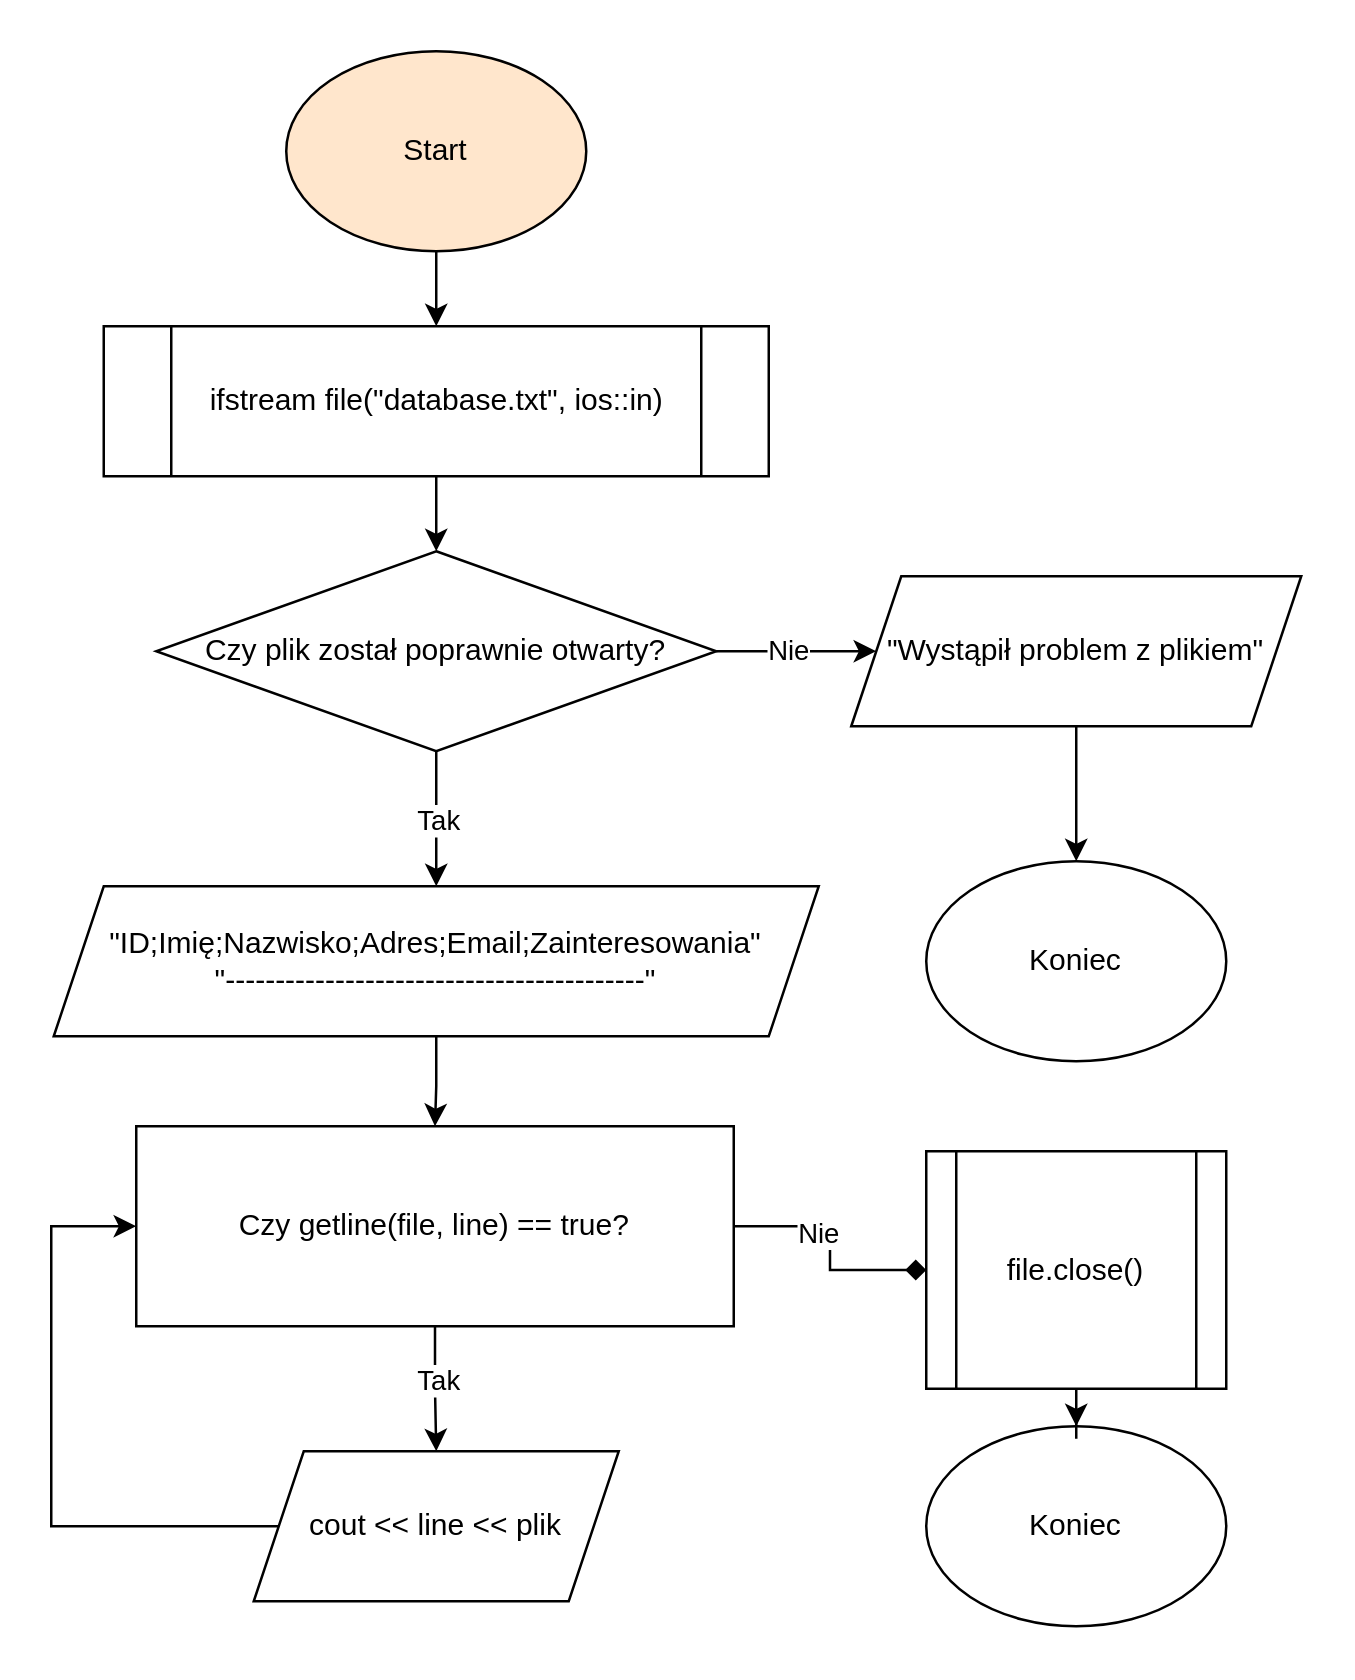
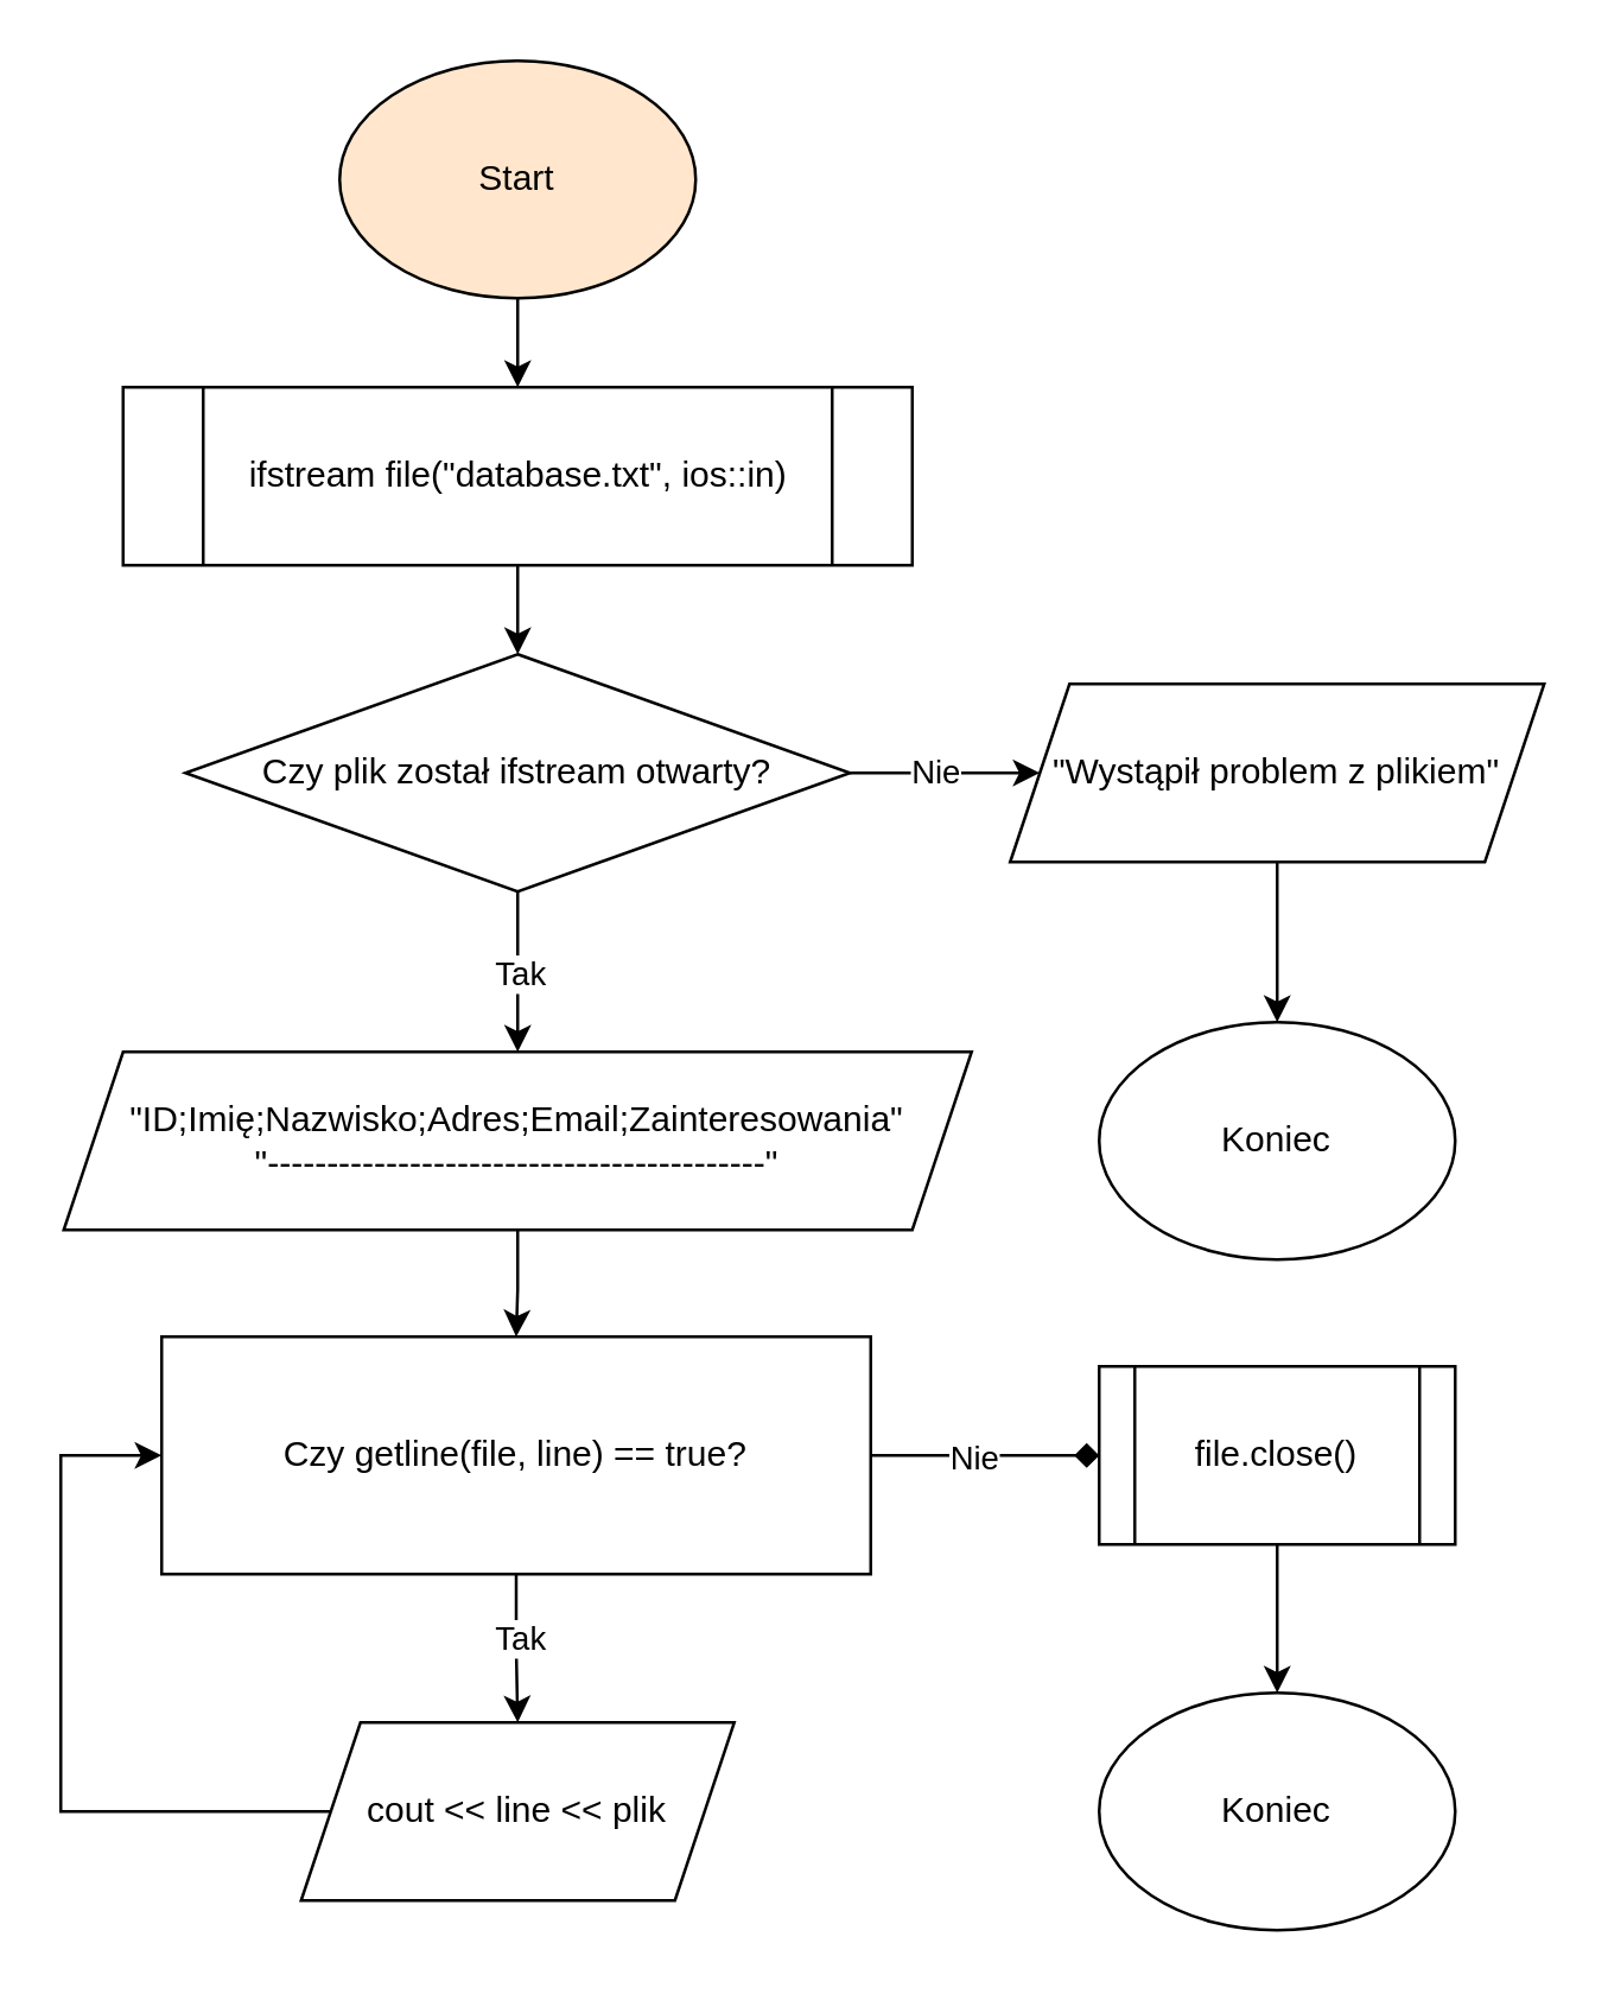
  <mxCell id="0" />
  <mxCell id="1" parent="0" />
  <mxCell id="2" style="edgeStyle=orthogonalEdgeStyle;rounded=0;orthogonalLoop=1;jettySize=auto;html=1;entryX=0.5;entryY=0;entryDx=0;entryDy=0;" parent="1" source="3" edge="1"><mxGeometry relative="1" as="geometry"><mxPoint x="174" y="130" as="targetPoint" /></mxGeometry></mxCell>
  <mxCell id="3" value="Start" style="ellipse;whiteSpace=wrap;html=1;fillColor=#ffe6cc;" parent="1" vertex="1"><mxGeometry x="114" y="20" width="120" height="80" as="geometry" /></mxCell>
  <mxCell id="4" style="edgeStyle=orthogonalEdgeStyle;rounded=0;orthogonalLoop=1;jettySize=auto;html=1;entryX=0.5;entryY=0;entryDx=0;entryDy=0;" parent="1" target="9" edge="1"><mxGeometry relative="1" as="geometry"><mxPoint x="174" y="190" as="sourcePoint" /></mxGeometry></mxCell>
  <mxCell id="5" style="edgeStyle=orthogonalEdgeStyle;rounded=0;orthogonalLoop=1;jettySize=auto;html=1;" parent="1" source="9" target="11" edge="1"><mxGeometry relative="1" as="geometry" /></mxCell>
  <mxCell id="6" value="Nie" style="edgeLabel;html=1;align=center;verticalAlign=middle;resizable=0;points=[];" parent="5" vertex="1" connectable="0"><mxGeometry x="-0.123" y="1" relative="1" as="geometry"><mxPoint as="offset" /></mxGeometry></mxCell>
  <mxCell id="7" value="" style="edgeStyle=orthogonalEdgeStyle;rounded=0;orthogonalLoop=1;jettySize=auto;html=1;" parent="1" source="9" target="13" edge="1"><mxGeometry relative="1" as="geometry" /></mxCell>
  <mxCell id="8" value="Tak" style="edgeLabel;html=1;align=center;verticalAlign=middle;resizable=0;points=[];" parent="7" vertex="1" connectable="0"><mxGeometry relative="1" as="geometry"><mxPoint as="offset" /></mxGeometry></mxCell>
- <mxCell id="9" value="Czy plik został poprawnie otwarty?" style="rhombus;whiteSpace=wrap;html=1;" parent="1" vertex="1"><mxGeometry x="62" y="220" width="224" height="80" as="geometry" /></mxCell>
+ <mxCell id="9" value="Czy plik został ifstream otwarty?" style="rhombus;whiteSpace=wrap;html=1;" parent="1" vertex="1"><mxGeometry x="62" y="220" width="224" height="80" as="geometry" /></mxCell>
  <mxCell id="10" value="" style="edgeStyle=orthogonalEdgeStyle;rounded=0;orthogonalLoop=1;jettySize=auto;html=1;" parent="1" source="11" target="25" edge="1"><mxGeometry relative="1" as="geometry" /></mxCell>
  <mxCell id="11" value="&lt;div&gt;&lt;span style=&quot;background-color: transparent; color: light-dark(rgb(0, 0, 0), rgb(255, 255, 255));&quot;&gt;&quot;Wystąpił problem z plikiem&quot;&lt;/span&gt;&lt;/div&gt;" style="shape=parallelogram;perimeter=parallelogramPerimeter;whiteSpace=wrap;html=1;fixedSize=1;" parent="1" vertex="1"><mxGeometry x="340" y="230" width="180" height="60" as="geometry" /></mxCell>
  <mxCell id="12" value="" style="edgeStyle=orthogonalEdgeStyle;rounded=0;orthogonalLoop=1;jettySize=auto;html=1;" edge="1" parent="1" source="13" target="18"><mxGeometry relative="1" as="geometry" /></mxCell>
  <mxCell id="13" value="&lt;div&gt;&lt;span style=&quot;background-color: transparent; color: light-dark(rgb(0, 0, 0), rgb(255, 255, 255));&quot;&gt;&quot;ID;Imię;Nazwisko;Adres;Email;Zainteresowania&quot;&lt;/span&gt;&lt;/div&gt;&lt;div&gt;&quot;------------------------------------------&quot;&lt;/div&gt;" style="shape=parallelogram;perimeter=parallelogramPerimeter;whiteSpace=wrap;html=1;fixedSize=1;" parent="1" vertex="1"><mxGeometry x="21" y="354" width="306" height="60" as="geometry" /></mxCell>
  <mxCell id="14" value="" style="edgeStyle=orthogonalEdgeStyle;rounded=0;orthogonalLoop=1;jettySize=auto;html=1;" edge="1" parent="1" source="18" target="20"><mxGeometry relative="1" as="geometry" /></mxCell>
  <mxCell id="15" value="Tak" style="edgeLabel;html=1;align=center;verticalAlign=middle;resizable=0;points=[];" vertex="1" connectable="0" parent="14"><mxGeometry x="0.05" relative="1" as="geometry"><mxPoint y="-5" as="offset" /></mxGeometry></mxCell>
  <mxCell id="16" value="" style="edgeStyle=orthogonalEdgeStyle;rounded=0;orthogonalLoop=1;jettySize=auto;html=1;endArrow=diamond;" edge="1" parent="1" source="18" target="24"><mxGeometry relative="1" as="geometry" /></mxCell>
  <mxCell id="17" value="Nie" style="edgeLabel;html=1;align=center;verticalAlign=middle;resizable=0;points=[];" vertex="1" connectable="0" parent="16"><mxGeometry x="-0.065" y="-3" relative="1" as="geometry"><mxPoint x="-2" y="-3" as="offset" /></mxGeometry></mxCell>
  <mxCell id="18" value="Czy getline(file, line) == true?" style="whiteSpace=wrap;html=1;rounded=0;" parent="1" vertex="1"><mxGeometry x="54" y="450" width="239" height="80" as="geometry" /></mxCell>
  <mxCell id="19" style="edgeStyle=orthogonalEdgeStyle;rounded=0;orthogonalLoop=1;jettySize=auto;html=1;entryX=0;entryY=0.5;entryDx=0;entryDy=0;exitX=0;exitY=0.5;exitDx=0;exitDy=0;" edge="1" parent="1" source="20" target="18"><mxGeometry relative="1" as="geometry"><Array as="points"><mxPoint x="20" y="610" /><mxPoint x="20" y="490" /></Array></mxGeometry></mxCell>
  <mxCell id="20" value="cout &amp;lt;&amp;lt; line &amp;lt;&amp;lt; plik" style="shape=parallelogram;perimeter=parallelogramPerimeter;whiteSpace=wrap;html=1;fixedSize=1;" parent="1" vertex="1"><mxGeometry x="101" y="580" width="146" height="60" as="geometry" /></mxCell>
  <mxCell id="21" value="Koniec" style="ellipse;whiteSpace=wrap;html=1;" parent="1" vertex="1"><mxGeometry x="370" y="570" width="120" height="80" as="geometry" /></mxCell>
  <mxCell id="22" value="ifstream file(&quot;database.txt&quot;, ios::in)" style="shape=process;whiteSpace=wrap;html=1;backgroundOutline=1;" parent="1" vertex="1"><mxGeometry x="41" y="130" width="266" height="60" as="geometry" /></mxCell>
  <mxCell id="23" value="" style="edgeStyle=orthogonalEdgeStyle;rounded=0;orthogonalLoop=1;jettySize=auto;html=1;" edge="1" parent="1" source="24" target="21"><mxGeometry relative="1" as="geometry" /></mxCell>
- <mxCell id="24" value="file.close()" style="shape=process;whiteSpace=wrap;html=1;backgroundOutline=1;" parent="1" vertex="1"><mxGeometry x="370" y="460" width="120" height="95" as="geometry" /></mxCell>
+ <mxCell id="24" value="file.close()" style="shape=process;whiteSpace=wrap;html=1;backgroundOutline=1;" parent="1" vertex="1"><mxGeometry x="370" y="460" width="120" height="60" as="geometry" /></mxCell>
  <mxCell id="25" value="Koniec" style="ellipse;whiteSpace=wrap;html=1;" parent="1" vertex="1"><mxGeometry x="370" y="344" width="120" height="80" as="geometry" /></mxCell>
